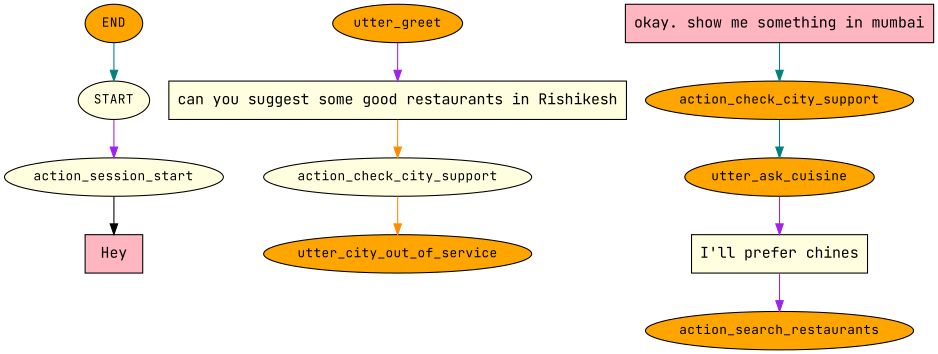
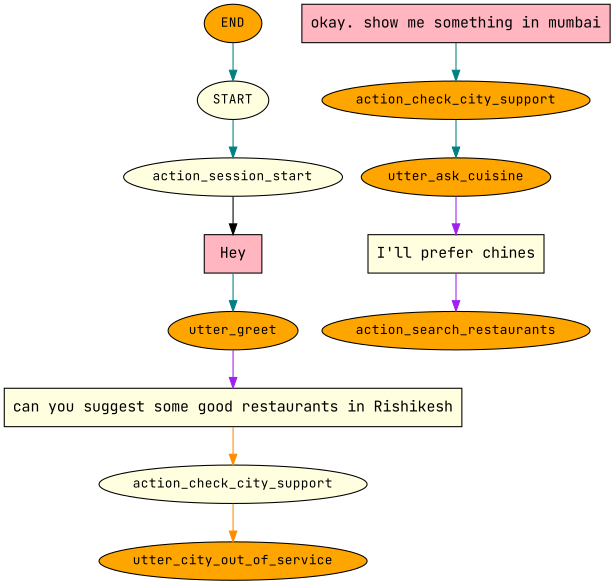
  digraph {
    fontname="JetBrains Mono"
    node [fillcolor=orange fontname="JetBrains Mono" fontsize=12 style=filled]
    edge [color=purple fontname="JetBrains Mono"]
    n1 [fillcolor=lightyellow label=START]
    n2 [fillcolor=lightyellow label=action_session_start]
    n3 [label=END]
    n4 [fillcolor=lightpink label=Hey shape=rect fontsize=""]
    n5 [label=utter_greet]
    n6 [fillcolor=lightyellow label="can you suggest some good restaurants in Rishikesh" shape=rect fontsize=""]
    n7 [fillcolor=lightyellow label=action_check_city_support]
    n8 [label=utter_city_out_of_service]
    n9 [fillcolor=lightpink label="okay. show me something in mumbai" shape=rect fontsize=""]
    n10 [label=action_check_city_support]
    n11 [label=utter_ask_cuisine]
    n12 [fillcolor=lightyellow label="I'll prefer chines" shape=rect fontsize=""]
    n13 [label=action_search_restaurants]
-   n1 -> n2
+   n1 -> n2 [color=teal]
    n2 -> n4 [color=black]
    n3 -> n1 [color=teal]
+   n4 -> n5 [color=teal]
    n5 -> n6
    n6 -> n7 [color=darkorange]
    n7 -> n8 [color=darkorange]
    n9 -> n10 [color=teal]
    n10 -> n11 [color=teal]
    n11 -> n12
    n12 -> n13
  }
